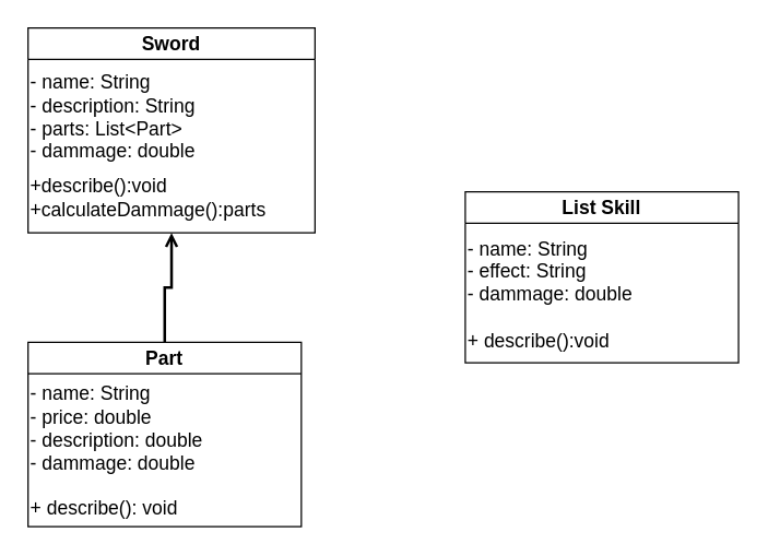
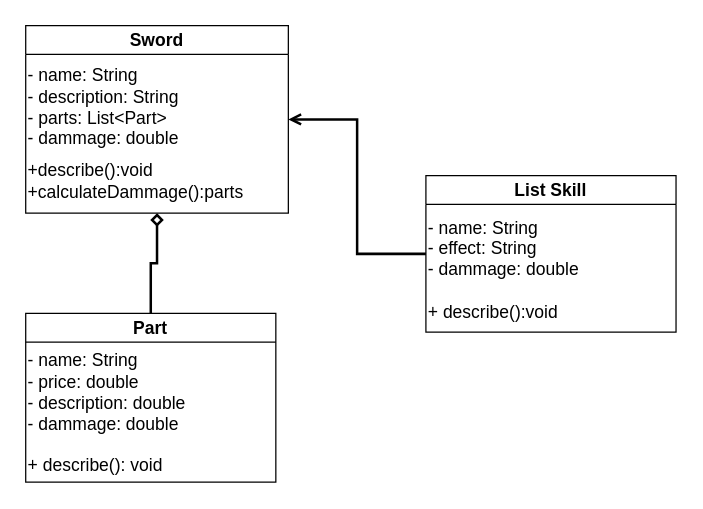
  <mxCell id="0" />
  <mxCell id="1" parent="0" />
  <mxCell id="2" value="Sword" style="swimlane;whiteSpace=wrap;html=1;fontSize=14;" parent="1" vertex="1"><mxGeometry x="20" y="20" width="210" height="150" as="geometry" /></mxCell>
  <mxCell id="3" value="&lt;div style=&quot;font-size: 14px;&quot; align=&quot;left&quot;&gt;- name: String&lt;br style=&quot;font-size: 14px;&quot;&gt;- description: String&lt;/div&gt;&lt;div style=&quot;font-size: 14px;&quot; align=&quot;left&quot;&gt;- parts: List&amp;lt;Part&amp;gt;&lt;br style=&quot;font-size: 14px;&quot;&gt;- dammage: double&lt;br style=&quot;font-size: 14px;&quot;&gt;&lt;/div&gt;" style="text;html=1;align=left;verticalAlign=middle;resizable=0;points=[];autosize=1;strokeColor=none;fillColor=none;fontSize=14;" parent="2" vertex="1"><mxGeometry y="25" width="140" height="80" as="geometry" /></mxCell>
  <mxCell id="4" value="&lt;div style=&quot;font-size: 14px;&quot;&gt;+describe():void&lt;/div&gt;&lt;div style=&quot;font-size: 14px;&quot;&gt;+calculateDammage():parts&lt;br style=&quot;font-size: 14px;&quot;&gt;&lt;/div&gt;" style="text;html=1;align=left;verticalAlign=middle;resizable=0;points=[];autosize=1;strokeColor=none;fillColor=none;fontSize=14;" vertex="1" parent="2"><mxGeometry y="99" width="210" height="50" as="geometry" /></mxCell>
- <mxCell id="5" style="edgeStyle=orthogonalEdgeStyle;rounded=0;orthogonalLoop=1;jettySize=auto;html=1;entryX=0.5;entryY=1;entryDx=0;entryDy=0;endArrow=open;endFill=0;strokeWidth=2;fontSize=14;" edge="1" parent="1" source="6" target="2"><mxGeometry relative="1" as="geometry" /></mxCell>
+ <mxCell id="5" style="edgeStyle=orthogonalEdgeStyle;rounded=0;orthogonalLoop=1;jettySize=auto;html=1;entryX=0.5;entryY=1;entryDx=0;entryDy=0;endArrow=diamond;endFill=0;strokeWidth=2;fontSize=14;" edge="1" parent="1" source="6" target="2"><mxGeometry relative="1" as="geometry" /></mxCell>
  <mxCell id="6" value="Part" style="swimlane;whiteSpace=wrap;html=1;fontSize=14;" parent="1" vertex="1"><mxGeometry x="20" y="250" width="200" height="135" as="geometry" /></mxCell>
  <mxCell id="7" value="- name: String&lt;br style=&quot;font-size: 14px;&quot;&gt;- price: double&lt;br style=&quot;font-size: 14px;&quot;&gt;- description: double&lt;br style=&quot;font-size: 14px;&quot;&gt;&lt;div style=&quot;font-size: 14px;&quot;&gt;- dammage: double&lt;/div&gt;&lt;div style=&quot;font-size: 14px;&quot;&gt;&lt;br style=&quot;font-size: 14px;&quot;&gt;&lt;/div&gt;&lt;div style=&quot;font-size: 14px;&quot;&gt;+ describe(): void&lt;br style=&quot;font-size: 14px;&quot;&gt;&lt;/div&gt;" style="text;html=1;align=left;verticalAlign=middle;resizable=0;points=[];autosize=1;strokeColor=none;fillColor=none;fontSize=14;" parent="6" vertex="1"><mxGeometry y="25" width="150" height="110" as="geometry" /></mxCell>
+ <mxCell id="8" style="edgeStyle=orthogonalEdgeStyle;rounded=0;orthogonalLoop=1;jettySize=auto;html=1;entryX=1;entryY=0.5;entryDx=0;entryDy=0;endArrow=open;endFill=0;strokeWidth=2;fontSize=14;" edge="1" parent="1" source="9" target="2"><mxGeometry relative="1" as="geometry" /></mxCell>
  <mxCell id="9" value="List Skill" style="swimlane;whiteSpace=wrap;html=1;fontSize=14;" parent="1" vertex="1"><mxGeometry x="340" y="140" width="200" height="125" as="geometry" /></mxCell>
  <mxCell id="10" value="- name: String&lt;br style=&quot;font-size: 14px;&quot;&gt;- effect: String&lt;br style=&quot;font-size: 14px;&quot;&gt;&lt;div style=&quot;font-size: 14px;&quot;&gt;- dammage: double&lt;/div&gt;&lt;div style=&quot;font-size: 14px;&quot;&gt;&lt;br style=&quot;font-size: 14px;&quot;&gt;&lt;/div&gt;&lt;div style=&quot;font-size: 14px;&quot;&gt;+ describe():void&lt;br style=&quot;font-size: 14px;&quot;&gt;&lt;/div&gt;" style="text;html=1;align=left;verticalAlign=middle;resizable=0;points=[];autosize=1;strokeColor=none;fillColor=none;fontSize=14;" parent="9" vertex="1"><mxGeometry y="25" width="140" height="100" as="geometry" /></mxCell>
